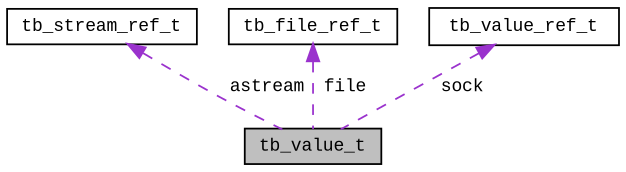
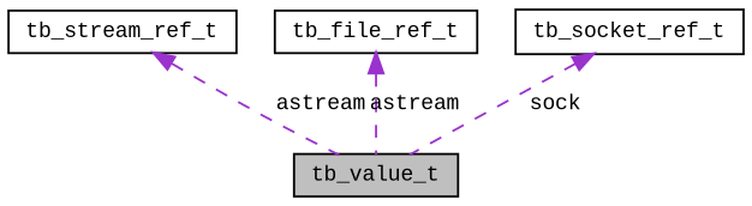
  digraph {
    node [color=black fillcolor=white fontname=CourierNew fontsize=10 shape=record style=filled]
    edge [color=darkorchid3 dir=back fontname=CourierNew fontsize=10 labelfontname=CourierNew labelfontsize=10 style=dashed]
    n1 [fillcolor=grey75 fontcolor=black height=0.2 label=tb_value_t width=0.4]
    n2 [height=0.2 label=tb_stream_ref_t width=0.4]
    n3 [height=0.2 label=tb_file_ref_t width=0.4]
-   n4 [height=0.2 label=tb_value_ref_t width=0.4]
+   n4 [height=0.2 label=tb_socket_ref_t width=0.4]
    n2 -> n1 [label=" astream"]
-   n3 -> n1 [label=" file"]
+   n3 -> n1 [label=" astream"]
    n4 -> n1 [label=" sock"]
  }
